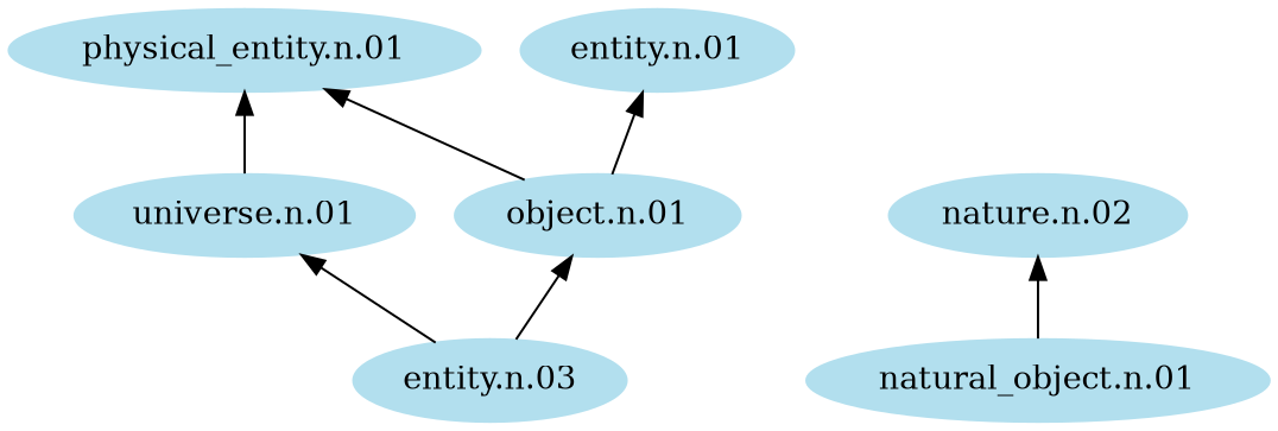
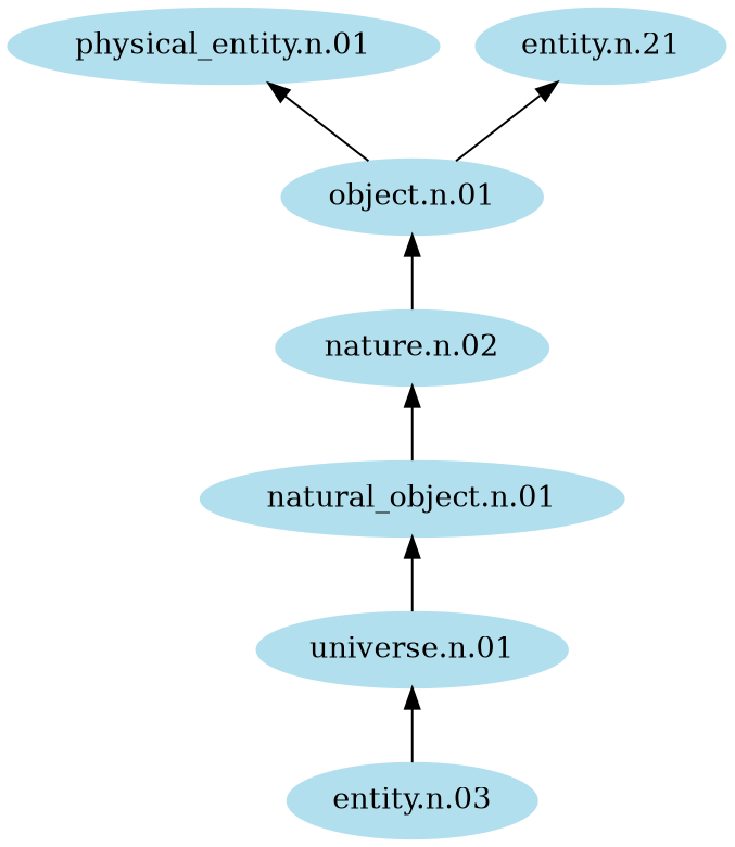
  digraph {
    rankdir=BT
    node [color=lightblue2 style=filled]
    n1 [label="entity.n.03"]
    "universe.n.01"
    "natural_object.n.01"
    n4 [label="nature.n.02"]
    "object.n.01"
    "physical_entity.n.01"
-   "entity.n.01"
+   "entity.n.01" [label="entity.n.21"]
    n1 -> "universe.n.01"
-   "universe.n.01" -> "physical_entity.n.01"
+   "universe.n.01" -> "natural_object.n.01"
    "natural_object.n.01" -> n4
-   n1 -> "object.n.01"
+   n4 -> "object.n.01"
    "object.n.01" -> "physical_entity.n.01"
    "object.n.01" -> "entity.n.01"
  }
